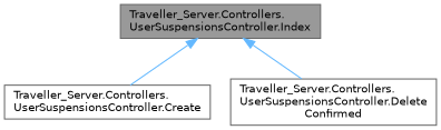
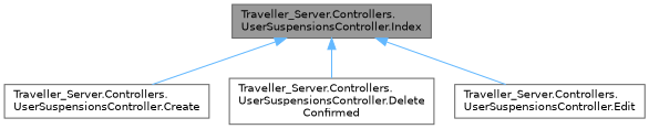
  digraph {
    rankdir=TB
    node [color=grey40 fillcolor=white fontname=Helvetica fontsize=10 shape=box style=filled]
    edge [color=steelblue1 dir=back fontname=Helvetica fontsize=10 labelfontname=Helvetica labelfontsize=10 style=solid]
    n1 [color=gray40 fillcolor=grey60 fontcolor=black height=0.2 label="Traveller_Server.Controllers.\lUserSuspensionsController.Index" width=0.4]
    n2 [height=0.2 label="Traveller_Server.Controllers.\lUserSuspensionsController.Create" width=0.4]
    n3 [height=0.2 label="Traveller_Server.Controllers.\lUserSuspensionsController.Delete\lConfirmed" width=0.4]
+   n4 [height=0.2 label="Traveller_Server.Controllers.\lUserSuspensionsController.Edit" width=0.4]
    n1 -> n2
    n1 -> n3
+   n1 -> n4
  }
